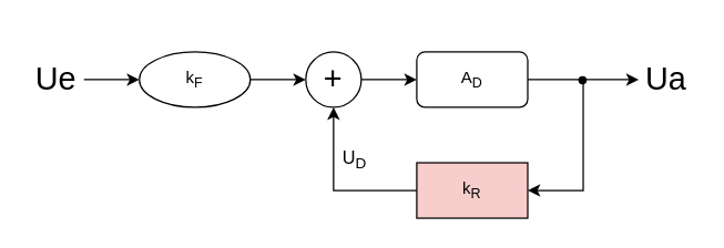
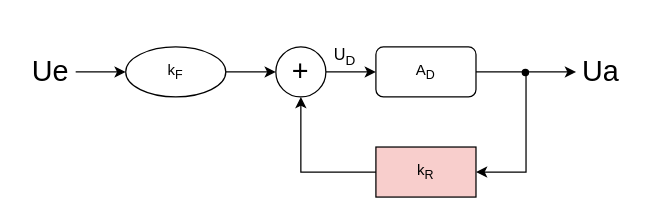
  <mxCell id="0" />
  <mxCell id="1" parent="0" />
  <mxCell id="2" value="" style="edgeStyle=orthogonalEdgeStyle;rounded=0;orthogonalLoop=1;jettySize=auto;html=1;fontSize=23;" edge="1" parent="1" source="3" target="7"><mxGeometry relative="1" as="geometry" /></mxCell>
  <mxCell id="3" value="k&lt;sub&gt;F&lt;/sub&gt;" style="ellipse;whiteSpace=wrap;html=1;" vertex="1" parent="1"><mxGeometry x="100" y="37" width="80" height="40" as="geometry" /></mxCell>
  <mxCell id="4" value="A&lt;sub&gt;D&lt;/sub&gt;" style="whiteSpace=wrap;html=1;rounded=1;" vertex="1" parent="1"><mxGeometry x="300" y="37" width="80" height="40" as="geometry" /></mxCell>
  <mxCell id="5" value="k&lt;sub&gt;R&lt;/sub&gt;" style="rounded=0;whiteSpace=wrap;html=1;fillColor=#f8cecc;" vertex="1" parent="1"><mxGeometry x="300" y="117" width="80" height="40" as="geometry" /></mxCell>
  <mxCell id="6" value="" style="edgeStyle=orthogonalEdgeStyle;rounded=0;orthogonalLoop=1;jettySize=auto;html=1;fontSize=23;" edge="1" parent="1" source="7" target="4"><mxGeometry relative="1" as="geometry" /></mxCell>
  <mxCell id="7" value="&lt;font style=&quot;font-size: 23px&quot;&gt;+&lt;/font&gt;" style="ellipse;whiteSpace=wrap;html=1;aspect=fixed;" vertex="1" parent="1"><mxGeometry x="220" y="37" width="40" height="40" as="geometry" /></mxCell>
  <mxCell id="8" value="" style="edgeStyle=orthogonalEdgeStyle;rounded=0;orthogonalLoop=1;jettySize=auto;html=1;fontSize=23;exitX=1;exitY=0.5;exitDx=0;exitDy=0;" edge="1" parent="1" source="4"><mxGeometry relative="1" as="geometry"><mxPoint x="380" y="56.5" as="sourcePoint" /><mxPoint x="460" y="57" as="targetPoint" /><Array as="points" /></mxGeometry></mxCell>
  <mxCell id="9" value="" style="endArrow=classic;html=1;rounded=0;fontSize=23;entryX=1;entryY=0.5;entryDx=0;entryDy=0;" edge="1" parent="1" target="5"><mxGeometry width="50" height="50" relative="1" as="geometry"><mxPoint x="420" y="57" as="sourcePoint" /><mxPoint x="420" y="137" as="targetPoint" /><Array as="points"><mxPoint x="420" y="137" /></Array></mxGeometry></mxCell>
  <mxCell id="10" value="" style="endArrow=classic;html=1;rounded=0;fontSize=23;exitX=0;exitY=0.5;exitDx=0;exitDy=0;entryX=0.5;entryY=1;entryDx=0;entryDy=0;" edge="1" parent="1" source="5" target="7"><mxGeometry width="50" height="50" relative="1" as="geometry"><mxPoint x="290" y="247" as="sourcePoint" /><mxPoint x="340" y="197" as="targetPoint" /><Array as="points"><mxPoint x="240" y="137" /></Array></mxGeometry></mxCell>
  <mxCell id="11" value="" style="ellipse;whiteSpace=wrap;html=1;aspect=fixed;fontSize=23;fillColor=#000000;" vertex="1" parent="1"><mxGeometry x="417" y="55" width="5" height="5" as="geometry" /></mxCell>
  <mxCell id="12" value="" style="endArrow=classic;html=1;rounded=0;fontSize=23;entryX=0;entryY=0.5;entryDx=0;entryDy=0;" edge="1" parent="1" target="3"><mxGeometry width="50" height="50" relative="1" as="geometry"><mxPoint x="60" y="57" as="sourcePoint" /><mxPoint x="400" y="87" as="targetPoint" /></mxGeometry></mxCell>
  <mxCell id="13" value="Ue" style="text;html=1;strokeColor=none;fillColor=none;align=center;verticalAlign=middle;whiteSpace=wrap;rounded=0;fontSize=23;" vertex="1" parent="1"><mxGeometry x="20" y="37" width="40" height="40" as="geometry" /></mxCell>
  <mxCell id="14" value="Ua" style="text;html=1;strokeColor=none;fillColor=none;align=center;verticalAlign=middle;whiteSpace=wrap;rounded=0;fontSize=23;" vertex="1" parent="1"><mxGeometry x="460" y="37" width="40" height="40" as="geometry" /></mxCell>
- <mxCell id="15" value="&lt;font style=&quot;font-size: 13px&quot;&gt;U&lt;sub&gt;D&lt;/sub&gt;&lt;/font&gt;" style="text;html=1;align=center;verticalAlign=middle;resizable=0;points=[];autosize=1;strokeColor=none;fillColor=none;fontSize=23;" vertex="1" parent="1"><mxGeometry x="240" y="90" width="30" height="40" as="geometry" /></mxCell>
+ <mxCell id="15" value="&lt;font style=&quot;font-size: 13px&quot;&gt;U&lt;sub&gt;D&lt;/sub&gt;&lt;/font&gt;" style="text;html=1;align=center;verticalAlign=middle;resizable=0;points=[];autosize=1;strokeColor=none;fillColor=none;fontSize=23;" vertex="1" parent="1"><mxGeometry x="260" y="20" width="30" height="40" as="geometry" /></mxCell>
